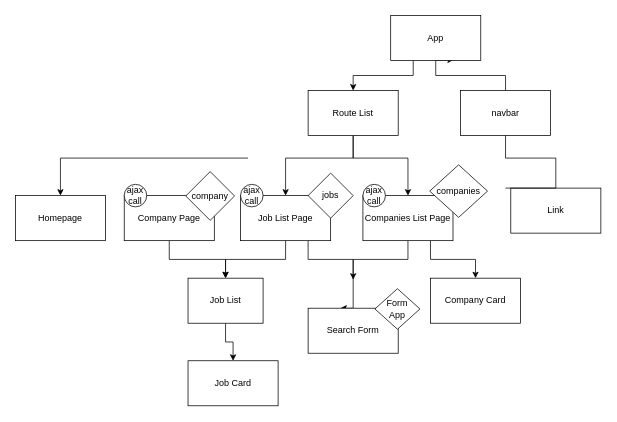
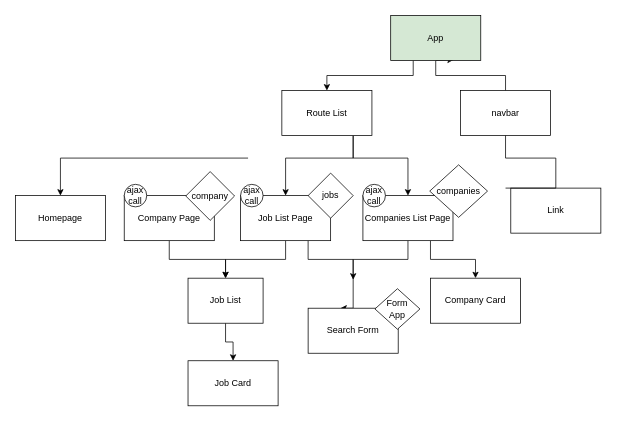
  <mxCell id="0" />
  <mxCell id="1" parent="0" />
  <mxCell id="2" style="edgeStyle=orthogonalEdgeStyle;rounded=0;orthogonalLoop=1;jettySize=auto;html=1;entryX=0.7;entryY=0.983;entryDx=0;entryDy=0;entryPerimeter=0;" edge="1" parent="1" source="3" target="9"><mxGeometry relative="1" as="geometry"><Array as="points"><mxPoint x="673" y="100" /><mxPoint x="580" y="100" /><mxPoint x="580" y="80" /></Array></mxGeometry></mxCell>
  <mxCell id="3" value="navbar" style="rounded=0;whiteSpace=wrap;html=1;" vertex="1" parent="1"><mxGeometry x="613" y="120" width="120" height="60" as="geometry" /></mxCell>
  <mxCell id="4" value="Link" style="rounded=0;whiteSpace=wrap;html=1;" vertex="1" parent="1"><mxGeometry x="680" y="250" width="120" height="60" as="geometry" /></mxCell>
  <mxCell id="5" value="" style="endArrow=none;html=1;rounded=0;entryX=0.5;entryY=1;entryDx=0;entryDy=0;exitX=0.5;exitY=0;exitDx=0;exitDy=0;" edge="1" parent="1" source="4" target="3"><mxGeometry width="50" height="50" relative="1" as="geometry"><mxPoint x="673" y="290" as="sourcePoint" /><mxPoint x="703" y="330" as="targetPoint" /><Array as="points"><mxPoint x="740" y="210" /><mxPoint x="673" y="210" /></Array></mxGeometry></mxCell>
  <mxCell id="6" value="" style="endArrow=none;html=1;rounded=0;exitX=0.5;exitY=0;exitDx=0;exitDy=0;" edge="1" parent="1" source="4"><mxGeometry width="50" height="50" relative="1" as="geometry"><mxPoint x="653" y="380" as="sourcePoint" /><mxPoint x="673" y="250" as="targetPoint" /></mxGeometry></mxCell>
  <mxCell id="7" style="edgeStyle=orthogonalEdgeStyle;rounded=0;orthogonalLoop=1;jettySize=auto;html=1;" edge="1" parent="1" target="17"><mxGeometry relative="1" as="geometry"><mxPoint y="210" as="sourcePoint" x="330" /><Array as="points"><mxPoint y="210" x="330" /><mxPoint x="80" y="210" /></Array></mxGeometry></mxCell>
  <mxCell id="8" style="edgeStyle=orthogonalEdgeStyle;rounded=0;orthogonalLoop=1;jettySize=auto;html=1;exitX=0.25;exitY=1;exitDx=0;exitDy=0;" edge="1" parent="1" source="9" target="20"><mxGeometry relative="1" as="geometry" /></mxCell>
- <mxCell id="9" value="App" style="rounded=0;whiteSpace=wrap;html=1;" vertex="1" parent="1"><mxGeometry x="520" y="20" width="120" height="60" as="geometry" /></mxCell>
+ <mxCell id="9" value="App" style="rounded=0;whiteSpace=wrap;html=1;fillColor=#d5e8d4;" vertex="1" parent="1"><mxGeometry x="520" y="20" width="120" height="60" as="geometry" /></mxCell>
  <mxCell id="10" value="" style="edgeStyle=orthogonalEdgeStyle;rounded=0;orthogonalLoop=1;jettySize=auto;html=1;" edge="1" parent="1" source="11" target="16"><mxGeometry relative="1" as="geometry" /></mxCell>
  <mxCell id="11" value="Job List" style="rounded=0;whiteSpace=wrap;html=1;" vertex="1" parent="1"><mxGeometry x="250" y="370" width="100" height="60" as="geometry" /></mxCell>
  <mxCell id="12" value="" style="edgeStyle=orthogonalEdgeStyle;rounded=0;orthogonalLoop=1;jettySize=auto;html=1;" edge="1" parent="1" source="14" target="11"><mxGeometry relative="1" as="geometry" /></mxCell>
  <mxCell id="13" style="edgeStyle=orthogonalEdgeStyle;rounded=0;orthogonalLoop=1;jettySize=auto;html=1;exitX=0.75;exitY=1;exitDx=0;exitDy=0;entryX=0.358;entryY=0;entryDx=0;entryDy=0;entryPerimeter=0;" edge="1" parent="1" source="14" target="15"><mxGeometry relative="1" as="geometry"><Array as="points"><mxPoint x="410" y="345" /><mxPoint x="470" y="345" /><mxPoint x="470" y="410" /></Array></mxGeometry></mxCell>
  <mxCell id="14" value="Job List Page" style="rounded=0;whiteSpace=wrap;html=1;" vertex="1" parent="1"><mxGeometry x="320" y="260" width="120" height="60" as="geometry" /></mxCell>
  <mxCell id="15" value="Search Form" style="rounded=0;whiteSpace=wrap;html=1;" vertex="1" parent="1"><mxGeometry x="410" y="410" width="120" height="60" as="geometry" /></mxCell>
  <mxCell id="16" value="Job Card" style="rounded=0;whiteSpace=wrap;html=1;" vertex="1" parent="1"><mxGeometry x="250" y="480" width="120" height="60" as="geometry" /></mxCell>
  <mxCell id="17" value="Homepage" style="rounded=0;whiteSpace=wrap;html=1;" vertex="1" parent="1"><mxGeometry x="20" y="260" width="120" height="60" as="geometry" /></mxCell>
  <mxCell id="18" style="edgeStyle=orthogonalEdgeStyle;rounded=0;orthogonalLoop=1;jettySize=auto;html=1;" edge="1" parent="1" source="20" target="27"><mxGeometry relative="1" as="geometry"><Array as="points"><mxPoint x="470" y="210" /><mxPoint x="543" y="210" /></Array></mxGeometry></mxCell>
  <mxCell id="19" style="edgeStyle=orthogonalEdgeStyle;rounded=0;orthogonalLoop=1;jettySize=auto;html=1;entryX=0.5;entryY=0;entryDx=0;entryDy=0;" edge="1" parent="1" source="20" target="14"><mxGeometry relative="1" as="geometry"><Array as="points"><mxPoint x="470" y="210" /><mxPoint x="380" y="210" /></Array></mxGeometry></mxCell>
- <mxCell id="20" value="Route List" style="rounded=0;whiteSpace=wrap;html=1;" vertex="1" parent="1"><mxGeometry x="410" y="120" width="120" height="60" as="geometry" /></mxCell>
+ <mxCell id="20" value="Route List" style="rounded=0;whiteSpace=wrap;html=1;" vertex="1" parent="1"><mxGeometry x="375" y="120" width="120" height="60" as="geometry" /></mxCell>
  <mxCell id="21" style="edgeStyle=orthogonalEdgeStyle;rounded=0;orthogonalLoop=1;jettySize=auto;html=1;" edge="1" parent="1" source="22" target="11"><mxGeometry relative="1" as="geometry" /></mxCell>
  <mxCell id="22" value="Company Page" style="rounded=0;whiteSpace=wrap;html=1;" vertex="1" parent="1"><mxGeometry x="165" y="260" width="120" height="60" as="geometry" /></mxCell>
  <mxCell id="23" value="jobs" style="rhombus;whiteSpace=wrap;html=1;" vertex="1" parent="1"><mxGeometry x="410" y="230" width="60" height="60" as="geometry" /></mxCell>
  <mxCell id="24" value="Form&lt;br&gt;App" style="rhombus;whiteSpace=wrap;html=1;" vertex="1" parent="1"><mxGeometry x="499" y="384" width="60" height="54" as="geometry" /></mxCell>
  <mxCell id="25" style="edgeStyle=orthogonalEdgeStyle;rounded=0;orthogonalLoop=1;jettySize=auto;html=1;" edge="1" parent="1" source="27"><mxGeometry relative="1" as="geometry"><mxPoint x="470" y="372" as="targetPoint" /><Array as="points"><mxPoint x="543" y="345" /><mxPoint x="470" y="345" /><mxPoint x="470" y="372" /></Array></mxGeometry></mxCell>
  <mxCell id="26" style="edgeStyle=orthogonalEdgeStyle;rounded=0;orthogonalLoop=1;jettySize=auto;html=1;exitX=0.75;exitY=1;exitDx=0;exitDy=0;entryX=0.5;entryY=0;entryDx=0;entryDy=0;" edge="1" parent="1" source="27" target="29"><mxGeometry relative="1" as="geometry" /></mxCell>
  <mxCell id="27" value="Companies List Page" style="rounded=0;whiteSpace=wrap;html=1;" vertex="1" parent="1"><mxGeometry x="483" y="260" width="120" height="60" as="geometry" /></mxCell>
  <mxCell id="28" value="companies" style="rhombus;whiteSpace=wrap;html=1;" vertex="1" parent="1"><mxGeometry x="572" y="219" width="77" height="70" as="geometry" /></mxCell>
  <mxCell id="29" value="Company Card" style="rounded=0;whiteSpace=wrap;html=1;" vertex="1" parent="1"><mxGeometry x="573" y="370" width="120" height="60" as="geometry" /></mxCell>
  <mxCell id="30" value="company" style="rhombus;whiteSpace=wrap;html=1;" vertex="1" parent="1"><mxGeometry x="247" y="228" width="65" height="65" as="geometry" /></mxCell>
  <mxCell id="31" value="ajax&lt;br&gt;call" style="ellipse;whiteSpace=wrap;html=1;aspect=fixed;" vertex="1" parent="1"><mxGeometry x="483" y="245" width="30" height="30" as="geometry" /></mxCell>
  <mxCell id="32" value="ajax&lt;br&gt;call" style="ellipse;whiteSpace=wrap;html=1;aspect=fixed;" vertex="1" parent="1"><mxGeometry x="320" y="245" width="30" height="30" as="geometry" /></mxCell>
  <mxCell id="33" value="ajax&lt;br&gt;call" style="ellipse;whiteSpace=wrap;html=1;aspect=fixed;" vertex="1" parent="1"><mxGeometry x="165" y="245" width="30" height="30" as="geometry" /></mxCell>
